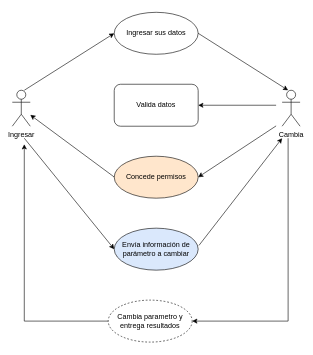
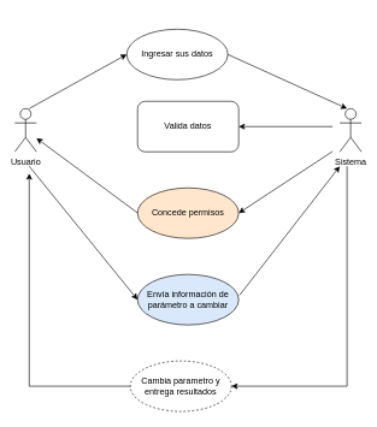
  <mxCell id="0" />
  <mxCell id="1" parent="0" />
- <mxCell id="2" value="Ingresar" style="shape=umlActor;verticalLabelPosition=bottom;verticalAlign=top;html=1;outlineConnect=0;" vertex="1" parent="1"><mxGeometry x="20" y="150" width="30" height="60" as="geometry" /></mxCell>
- <mxCell id="3" value="Ingresar sus datos" style="ellipse;whiteSpace=wrap;html=1;" vertex="1" parent="1"><mxGeometry x="190" y="20" width="140" height="70" as="geometry" /></mxCell>
+ <mxCell id="2" value="Usuario" style="shape=umlActor;verticalLabelPosition=bottom;verticalAlign=top;html=1;outlineConnect=0;" vertex="1" parent="1"><mxGeometry x="20" y="150" width="30" height="60" as="geometry" /></mxCell>
+ <mxCell id="3" value="Ingresar sus datos" style="ellipse;whiteSpace=wrap;html=1;" vertex="1" parent="1"><mxGeometry x="175" y="40" width="140" height="70" as="geometry" /></mxCell>
  <mxCell id="4" value="" style="endArrow=classic;html=1;rounded=0;entryX=0;entryY=0.5;entryDx=0;entryDy=0;" edge="1" parent="1" target="3"><mxGeometry width="50" height="50" relative="1" as="geometry"><mxPoint x="40" y="150" as="sourcePoint" /><mxPoint x="90" y="100" as="targetPoint" /></mxGeometry></mxCell>
- <mxCell id="5" value="Cambia" style="shape=umlActor;verticalLabelPosition=bottom;verticalAlign=top;html=1;outlineConnect=0;" vertex="1" parent="1"><mxGeometry x="470" y="150" width="30" height="60" as="geometry" /></mxCell>
+ <mxCell id="5" value="Sistema" style="shape=umlActor;verticalLabelPosition=bottom;verticalAlign=top;html=1;outlineConnect=0;" vertex="1" parent="1"><mxGeometry x="470" y="150" width="30" height="60" as="geometry" /></mxCell>
  <mxCell id="6" value="" style="endArrow=classic;html=1;rounded=0;exitX=1;exitY=0.5;exitDx=0;exitDy=0;" edge="1" parent="1" source="3"><mxGeometry width="50" height="50" relative="1" as="geometry"><mxPoint x="240" y="200" as="sourcePoint" /><mxPoint x="480" y="150" as="targetPoint" /></mxGeometry></mxCell>
  <mxCell id="7" value="" style="endArrow=classic;html=1;rounded=0;entryX=1;entryY=0.5;entryDx=0;entryDy=0;" edge="1" parent="1" target="8"><mxGeometry width="50" height="50" relative="1" as="geometry"><mxPoint x="460" y="175" as="sourcePoint" /><mxPoint x="430" y="245" as="targetPoint" /></mxGeometry></mxCell>
  <mxCell id="8" value="Valida datos" style="whiteSpace=wrap;html=1;rounded=1;" vertex="1" parent="1"><mxGeometry x="190" y="140" width="140" height="70" as="geometry" /></mxCell>
  <mxCell id="9" value="Concede permisos" style="ellipse;whiteSpace=wrap;html=1;fillColor=#ffe6cc;" vertex="1" parent="1"><mxGeometry x="190" y="260" width="140" height="70" as="geometry" /></mxCell>
  <mxCell id="10" value="" style="endArrow=classic;html=1;rounded=0;entryX=1;entryY=0.5;entryDx=0;entryDy=0;" edge="1" parent="1" target="9"><mxGeometry width="50" height="50" relative="1" as="geometry"><mxPoint x="460" y="209.43" as="sourcePoint" /><mxPoint x="330" y="209.43" as="targetPoint" /></mxGeometry></mxCell>
  <mxCell id="11" value="" style="endArrow=classic;html=1;rounded=0;" edge="1" parent="1" target="2"><mxGeometry width="50" height="50" relative="1" as="geometry"><mxPoint x="190" y="294.71" as="sourcePoint" /><mxPoint x="60" y="294.71" as="targetPoint" /></mxGeometry></mxCell>
  <mxCell id="12" value="" style="endArrow=classic;html=1;rounded=0;entryX=0;entryY=0.5;entryDx=0;entryDy=0;" edge="1" parent="1" target="13"><mxGeometry width="50" height="50" relative="1" as="geometry"><mxPoint x="40" y="230" as="sourcePoint" /><mxPoint x="200" y="390" as="targetPoint" /></mxGeometry></mxCell>
  <mxCell id="13" value="Envía información de parámetro a cambiar" style="ellipse;whiteSpace=wrap;html=1;fillColor=#dae8fc;" vertex="1" parent="1"><mxGeometry x="190" y="380" width="140" height="70" as="geometry" /></mxCell>
  <mxCell id="14" value="" style="endArrow=classic;html=1;rounded=0;exitX=1.009;exitY=0.412;exitDx=0;exitDy=0;exitPerimeter=0;" edge="1" parent="1" source="13"><mxGeometry width="50" height="50" relative="1" as="geometry"><mxPoint x="480" y="230" as="sourcePoint" /><mxPoint x="470" y="230" as="targetPoint" /></mxGeometry></mxCell>
  <mxCell id="15" value="" style="endArrow=classic;html=1;rounded=0;entryX=1;entryY=0.5;entryDx=0;entryDy=0;" edge="1" parent="1" target="16"><mxGeometry width="50" height="50" relative="1" as="geometry"><mxPoint x="480" y="230" as="sourcePoint" /><mxPoint x="450" y="490" as="targetPoint" /><Array as="points"><mxPoint x="480" y="535" /></Array></mxGeometry></mxCell>
  <mxCell id="16" value="Cambia parametro y entrega resultados" style="ellipse;whiteSpace=wrap;html=1;dashed=1;" vertex="1" parent="1"><mxGeometry x="180" y="500" width="140" height="70" as="geometry" /></mxCell>
  <mxCell id="17" value="" style="endArrow=classic;html=1;rounded=0;exitX=0;exitY=0.5;exitDx=0;exitDy=0;" edge="1" parent="1" source="16"><mxGeometry width="50" height="50" relative="1" as="geometry"><mxPoint x="-10" y="350" as="sourcePoint" /><mxPoint x="40" y="240" as="targetPoint" /><Array as="points"><mxPoint x="40" y="535" /></Array></mxGeometry></mxCell>
